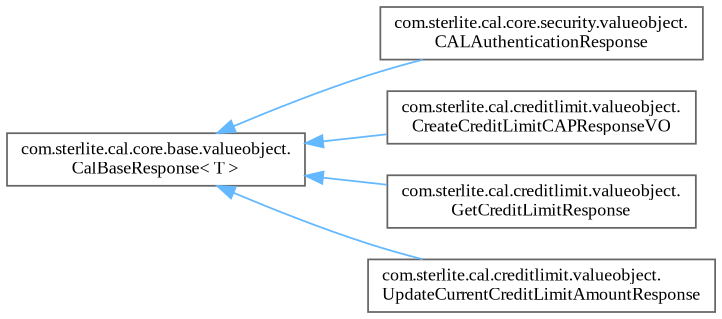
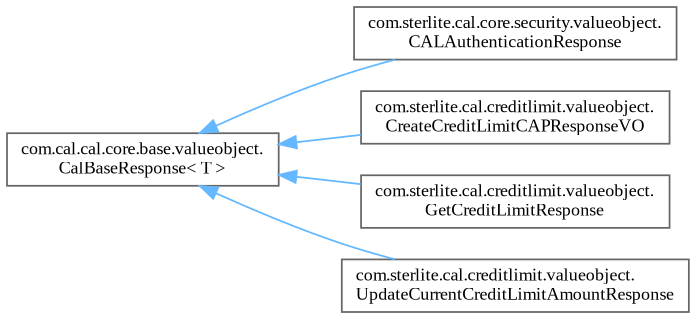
  digraph {
    rankdir=LR
    fontname="Liberation Serif"
    node [color=grey40 fillcolor=white fontname="Liberation Serif" fontsize=10 shape=box style=filled]
    edge [color=steelblue1 dir=back fontname="Liberation Serif" fontsize=10 labelfontname=Helvetica labelfontsize=10 style=solid]
-   n1 [height=0.2 label="com.sterlite.cal.core.base.valueobject.\lCalBaseResponse\< T \>" width=0.4]
+   n1 [height=0.2 label="com.cal.cal.core.base.valueobject.\lCalBaseResponse\< T \>" width=0.4]
    n2 [height=0.2 label="com.sterlite.cal.core.security.valueobject.\lCALAuthenticationResponse" width=0.4]
    n3 [height=0.2 label="com.sterlite.cal.creditlimit.valueobject.\lCreateCreditLimitCAPResponseVO" width=0.4]
    n4 [height=0.2 label="com.sterlite.cal.creditlimit.valueobject.\lGetCreditLimitResponse" width=0.4]
    n5 [height=0.2 label="com.sterlite.cal.creditlimit.valueobject.\lUpdateCurrentCreditLimitAmountResponse" width=0.4]
    n1 -> n2
    n1 -> n3
    n1 -> n4
    n1 -> n5
  }
